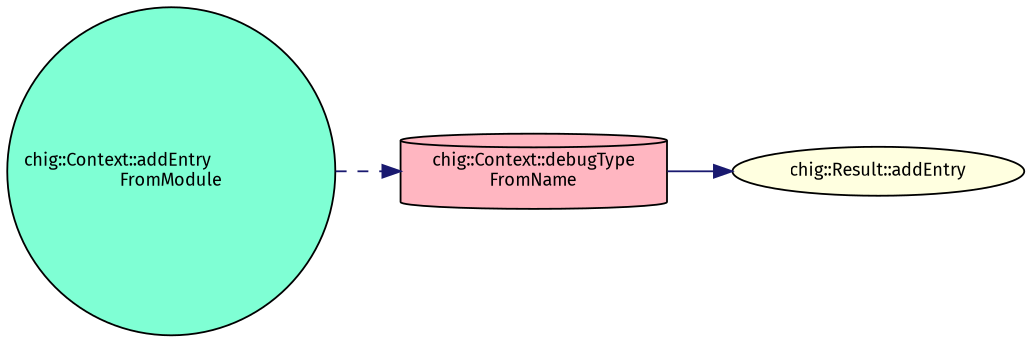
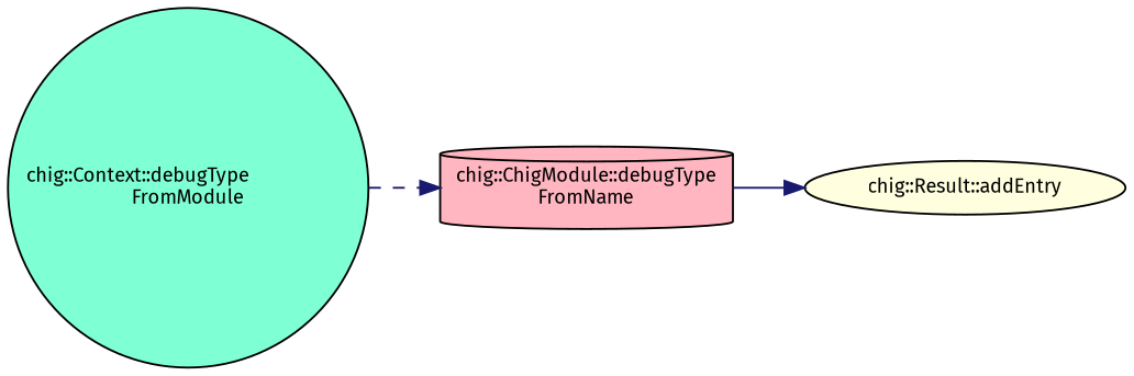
  digraph {
    fontname="Fira Sans"
    rankdir=LR
    node [color=black fontname="Fira Sans" fontsize=10 style=filled]
    edge [color=midnightblue fontname="Fira Sans" fontsize=10 labelfontname=Helvetica labelfontsize=10]
-   n1 [fillcolor=aquamarine fontcolor=black height=0.2 label="chig::Context::addEntry\lFromModule" shape=circle width=0.4]
-   n2 [fillcolor=lightpink height=0.2 label="chig::Context::debugType\lFromName" shape=cylinder width=0.4]
+   n1 [fillcolor=aquamarine fontcolor=black height=0.2 label="chig::Context::debugType\lFromModule" shape=circle width=0.4]
+   n2 [fillcolor=lightpink height=0.2 label="chig::ChigModule::debugType\lFromName" shape=cylinder width=0.4]
    n3 [fillcolor=lightyellow height=0.2 label="chig::Result::addEntry" shape=ellipse width=0.4]
    n1 -> n2 [style=dashed]
    n2 -> n3 [style=solid]
  }
